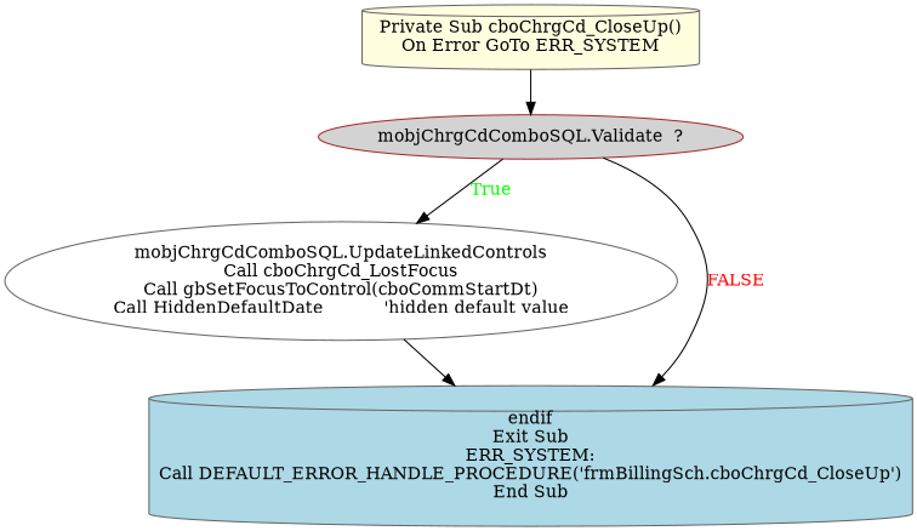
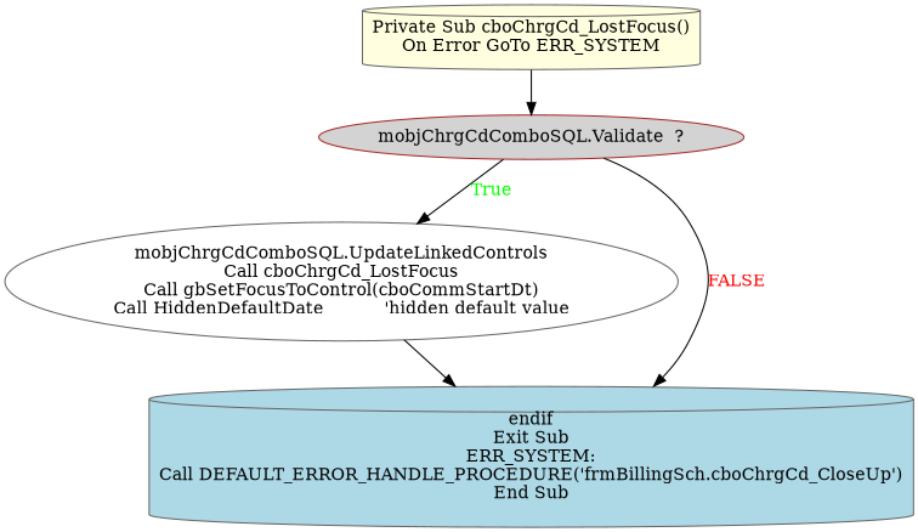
  digraph {
    node [shape=cylinder style=filled color=gray40]
-   n1 [label="Private Sub cboChrgCd_CloseUp()\nOn Error GoTo ERR_SYSTEM" fillcolor=lightyellow]
+   n1 [label="Private Sub cboChrgCd_LostFocus()\nOn Error GoTo ERR_SYSTEM" fillcolor=lightyellow]
    n2 [label="mobjChrgCdComboSQL.Validate  ?" shape=ellipse fillcolor=lightgrey color=brown]
    n3 [label="mobjChrgCdComboSQL.UpdateLinkedControls\nCall cboChrgCd_LostFocus\nCall gbSetFocusToControl(cboCommStartDt)\nCall HiddenDefaultDate           'hidden default value" shape=ellipse fillcolor=white]
    n4 [label="endif\nExit Sub\nERR_SYSTEM:\nCall DEFAULT_ERROR_HANDLE_PROCEDURE('frmBillingSch.cboChrgCd_CloseUp')\nEnd Sub" fillcolor=lightblue]
    n1 -> n2
    n2 -> n3 [fontcolor=GREEN label=True]
    n2 -> n4 [fontcolor=RED label=FALSE]
    n3 -> n4
  }
